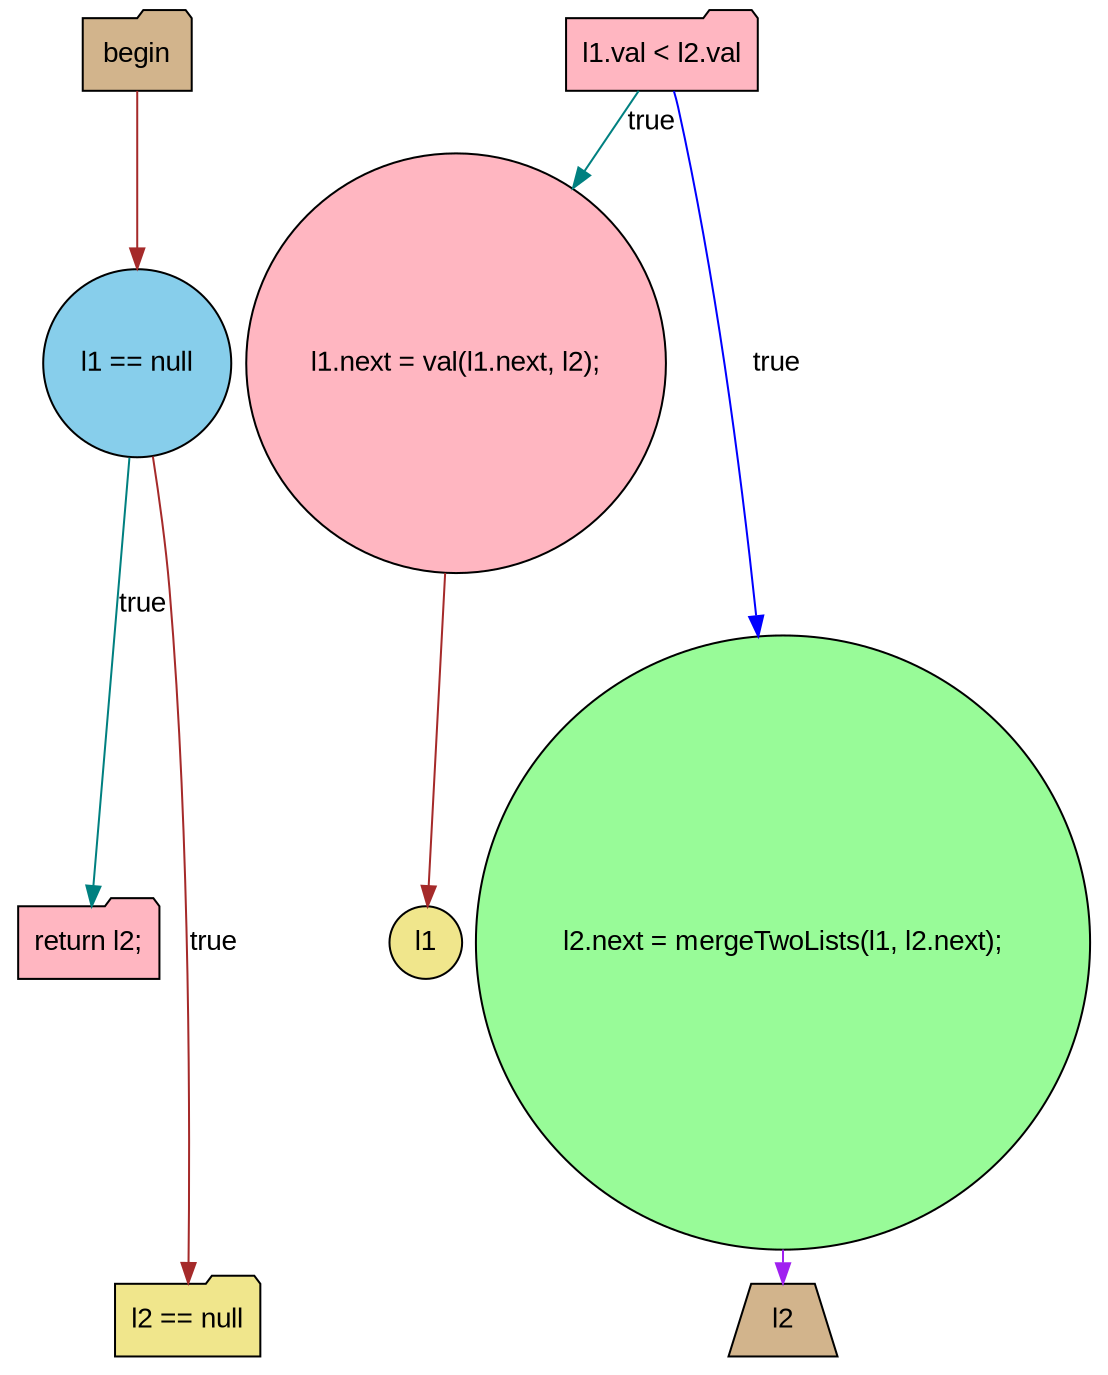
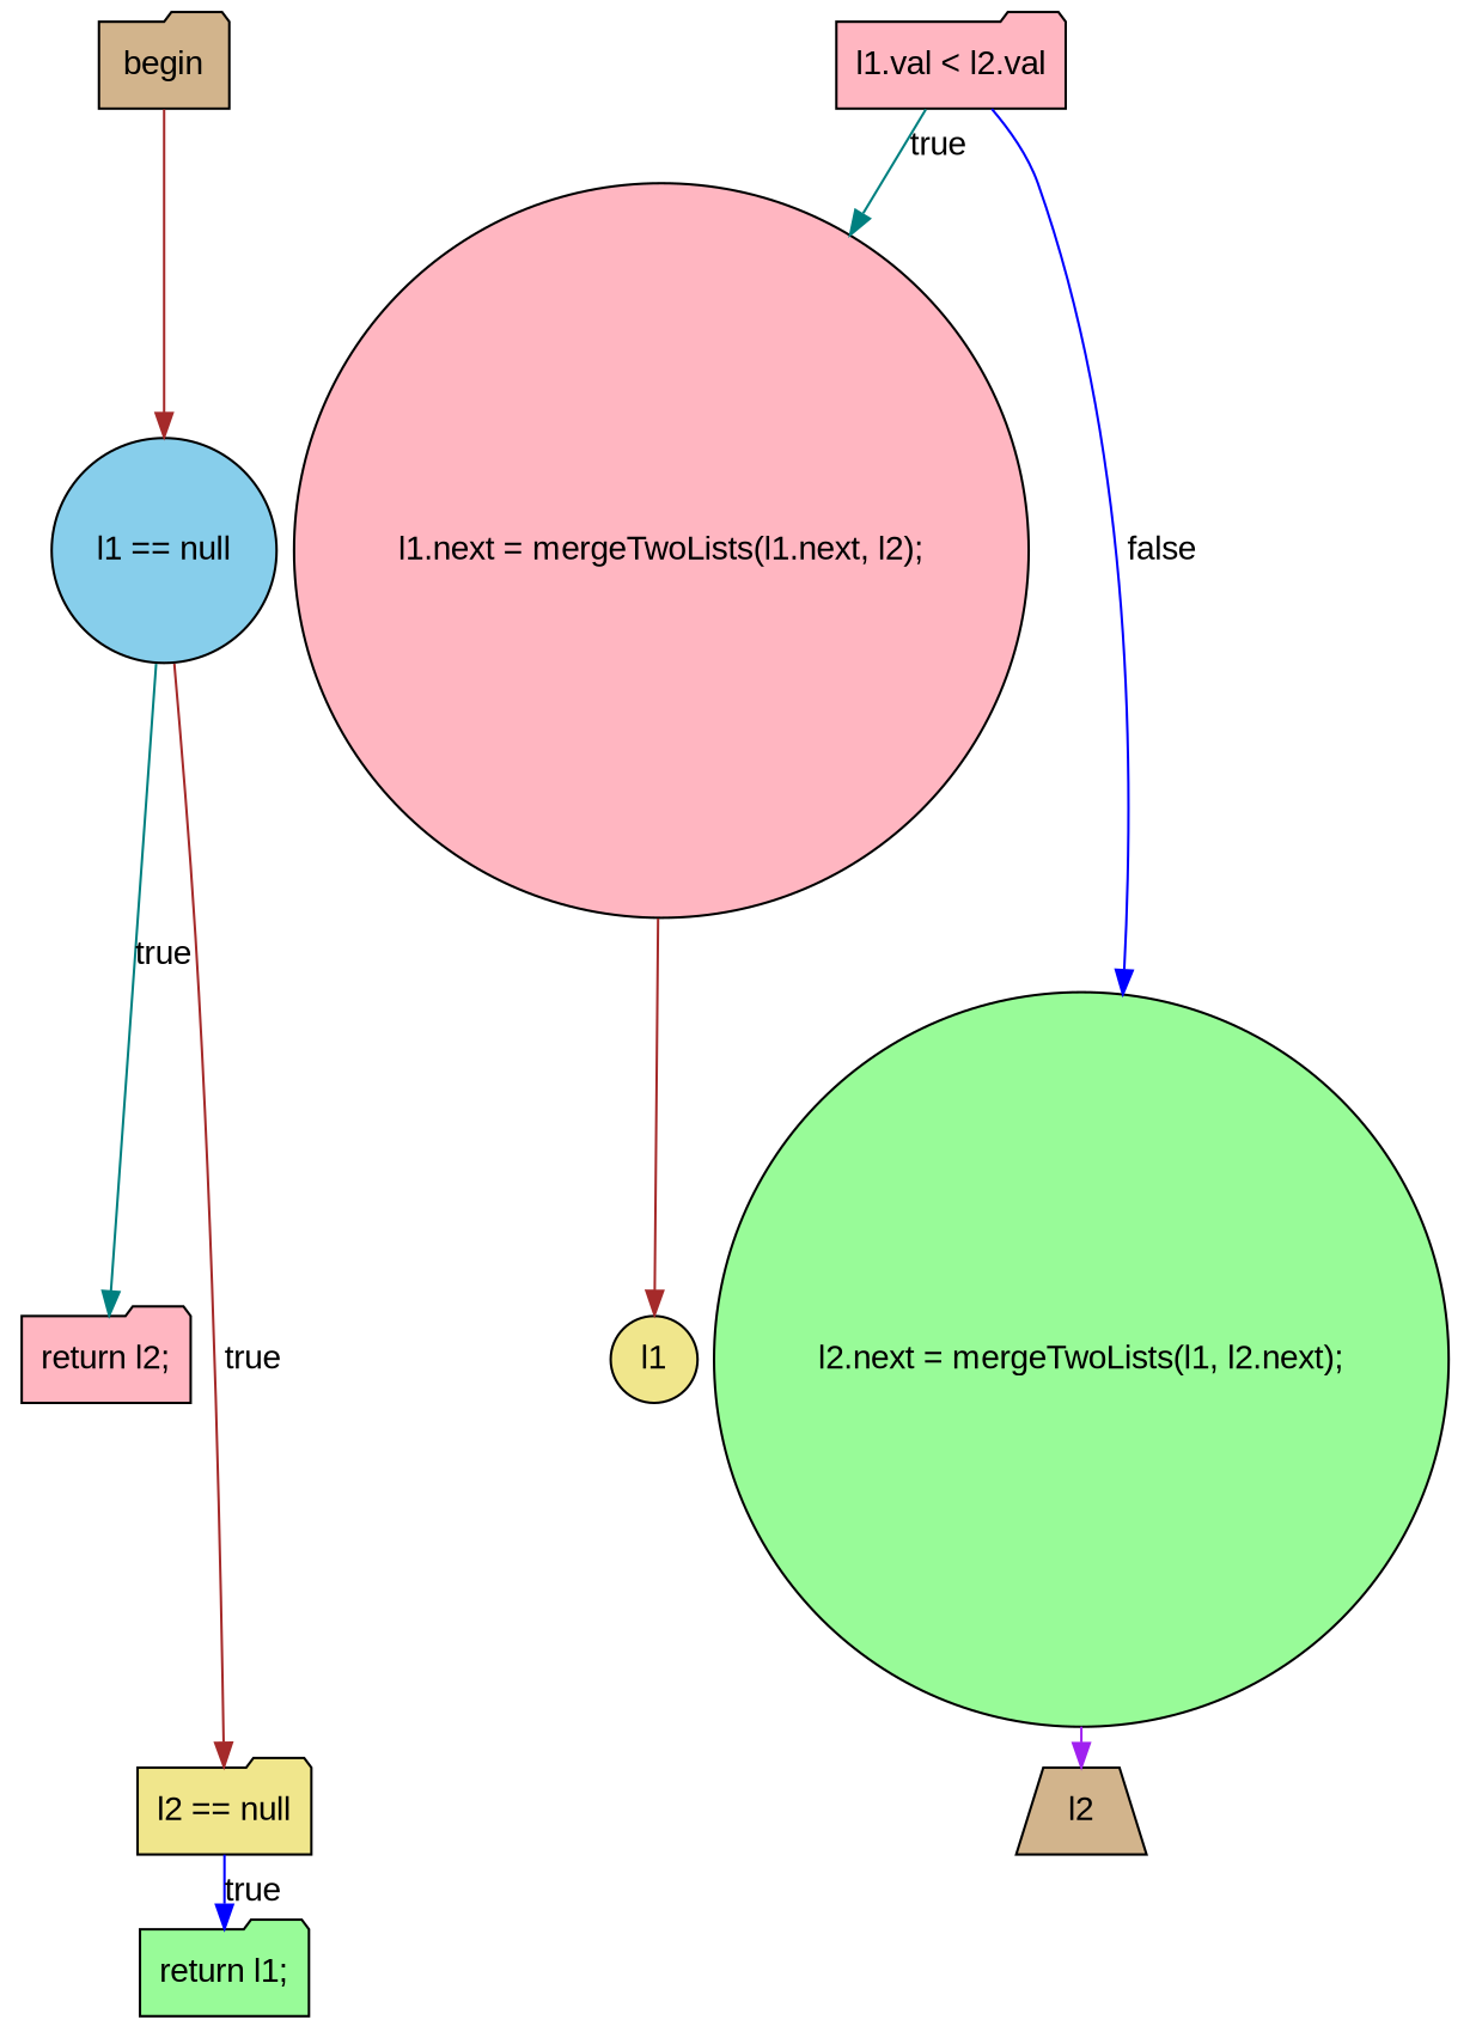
  digraph {
    fontname="Liberation Sans"
    nodesep=0.1
    ranksep=0.1
    node [fillcolor=lightpink fontname="Liberation Sans" shape=folder style=filled]
    edge [color=brown fontname="Liberation Sans"]
    n1 [fillcolor=tan label=begin]
    n2 [fillcolor=skyblue label="l1 == null" shape=circle]
    n3 [label="return l2;"]
    n4 [fillcolor=khaki label="l2 == null"]
+   n5 [fillcolor=palegreen label="return l1;"]
    n6 [label="l1.val \< l2.val"]
-   n7 [label="l1.next = val(l1.next, l2);" shape=circle]
+   n7 [label="l1.next = mergeTwoLists(l1.next, l2);" shape=circle]
    n8 [fillcolor=palegreen label="l2.next = mergeTwoLists(l1, l2.next);" shape=circle]
    n9 [fillcolor=khaki label=l1 shape=circle]
    n10 [fillcolor=tan label=l2 shape=trapezium]
    n1 -> n2
    n2 -> n3 [color=teal label=true minlen=1]
    n2 -> n4 [label=true minlen=2]
+   n4 -> n5 [color=blue label=true minlen=1]
    n6 -> n7 [color=teal label=true minlen=1]
-   n6 -> n8 [color=blue label=true minlen=2]
+   n6 -> n8 [color=blue label=false minlen=2]
    n7 -> n9
    n8 -> n10 [color=purple]
  }
